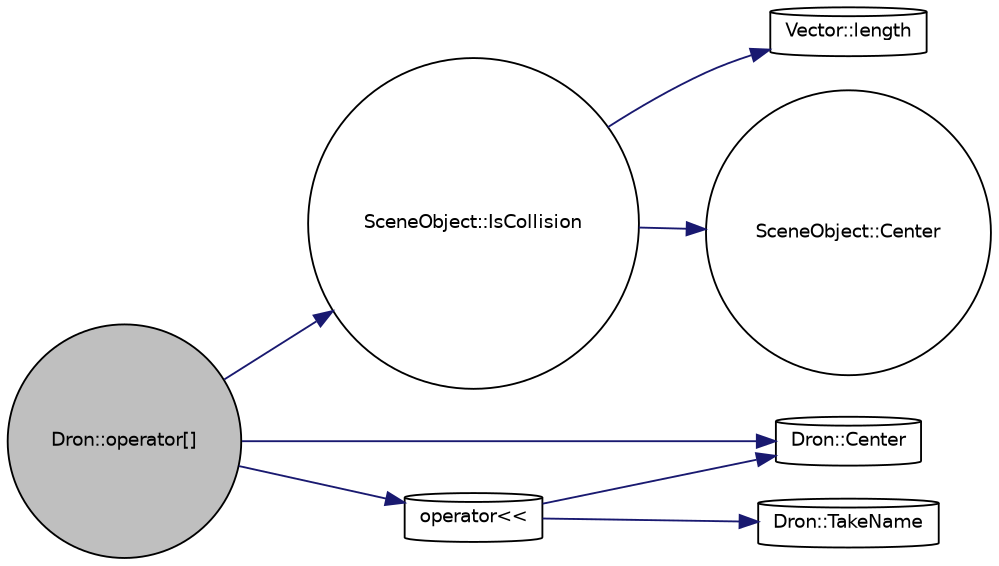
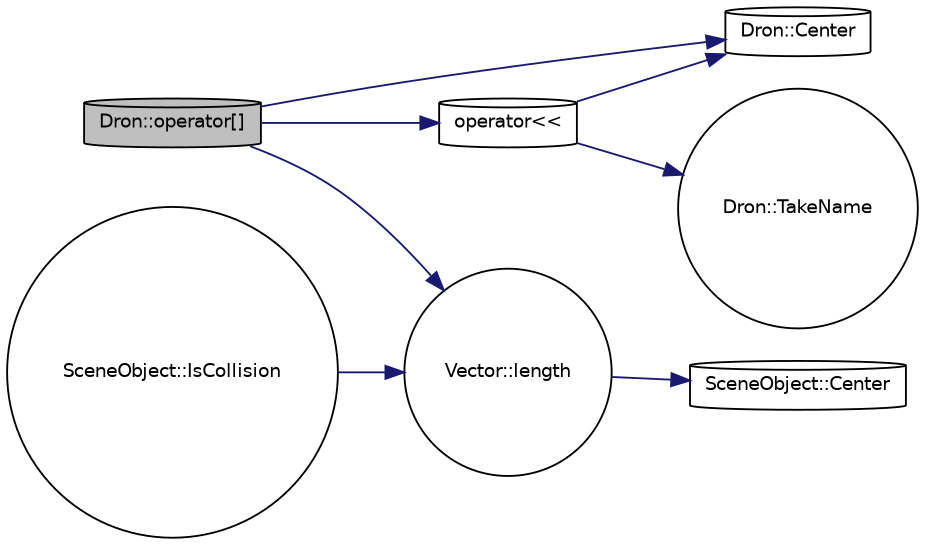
  digraph {
    rankdir=LR
    node [color=black fillcolor=white fontname=Helvetica fontsize=10 shape=cylinder style=filled]
    edge [color=midnightblue fontname=Helvetica fontsize=10 labelfontname=Helvetica labelfontsize=10 style=solid]
-   n1 [fillcolor=grey75 fontcolor=black height=0.2 label="Dron::operator[]" shape=circle width=0.4]
+   n1 [fillcolor=grey75 fontcolor=black height=0.2 label="Dron::operator[]" width=0.4]
    n2 [height=0.2 label="Dron::Center" width=0.4]
    n3 [height=0.2 label="SceneObject::IsCollision" shape=circle width=0.4]
    n4 [height=0.2 label="operator\<\<" width=0.4]
-   n5 [height=0.2 label="SceneObject::Center" shape=circle width=0.4]
-   n6 [height=0.2 label="Vector::length" width=0.4]
-   n7 [height=0.2 label="Dron::TakeName" width=0.4]
+   n5 [height=0.2 label="SceneObject::Center" width=0.4]
+   n6 [height=0.2 label="Vector::length" shape=circle width=0.4]
+   n7 [height=0.2 label="Dron::TakeName" shape=circle width=0.4]
    n1 -> n2
-   n1 -> n3
+   n1 -> n6
    n1 -> n4
-   n3 -> n5
+   n6 -> n5
    n3 -> n6
    n4 -> n2
    n4 -> n7
  }
